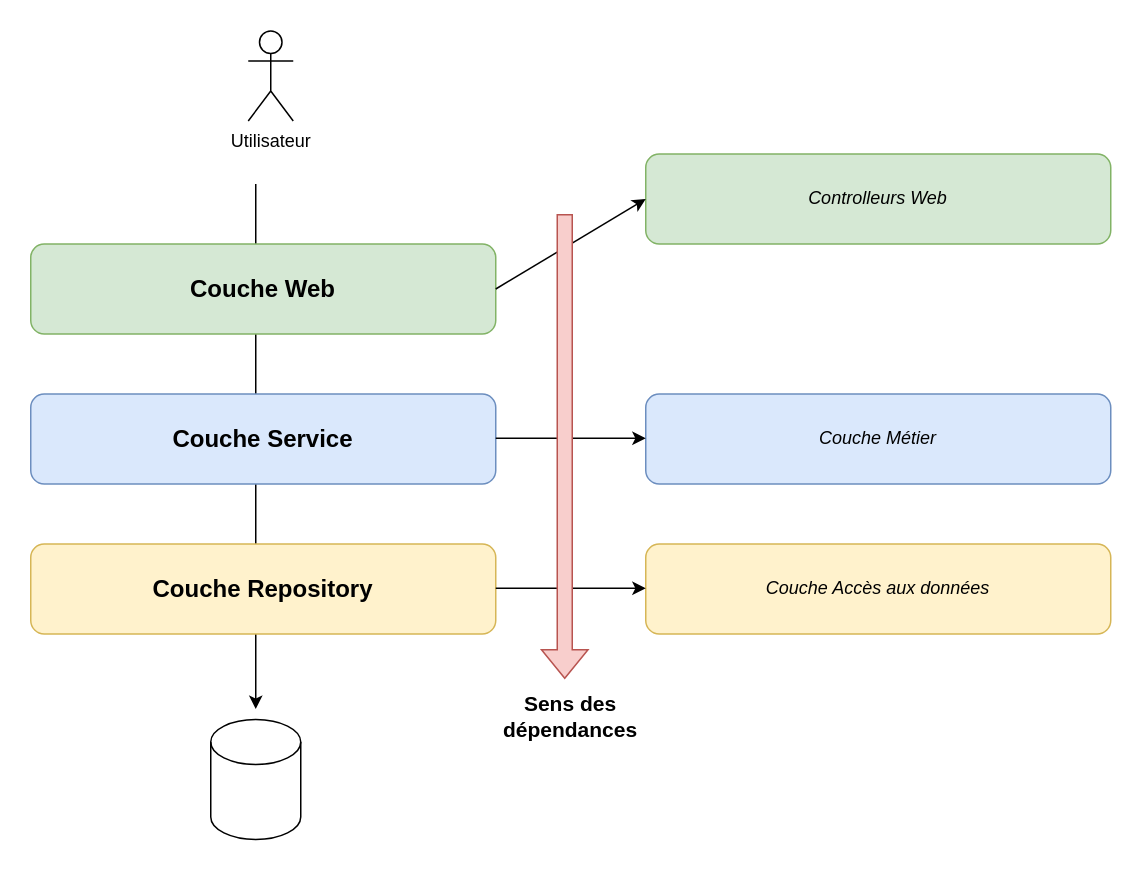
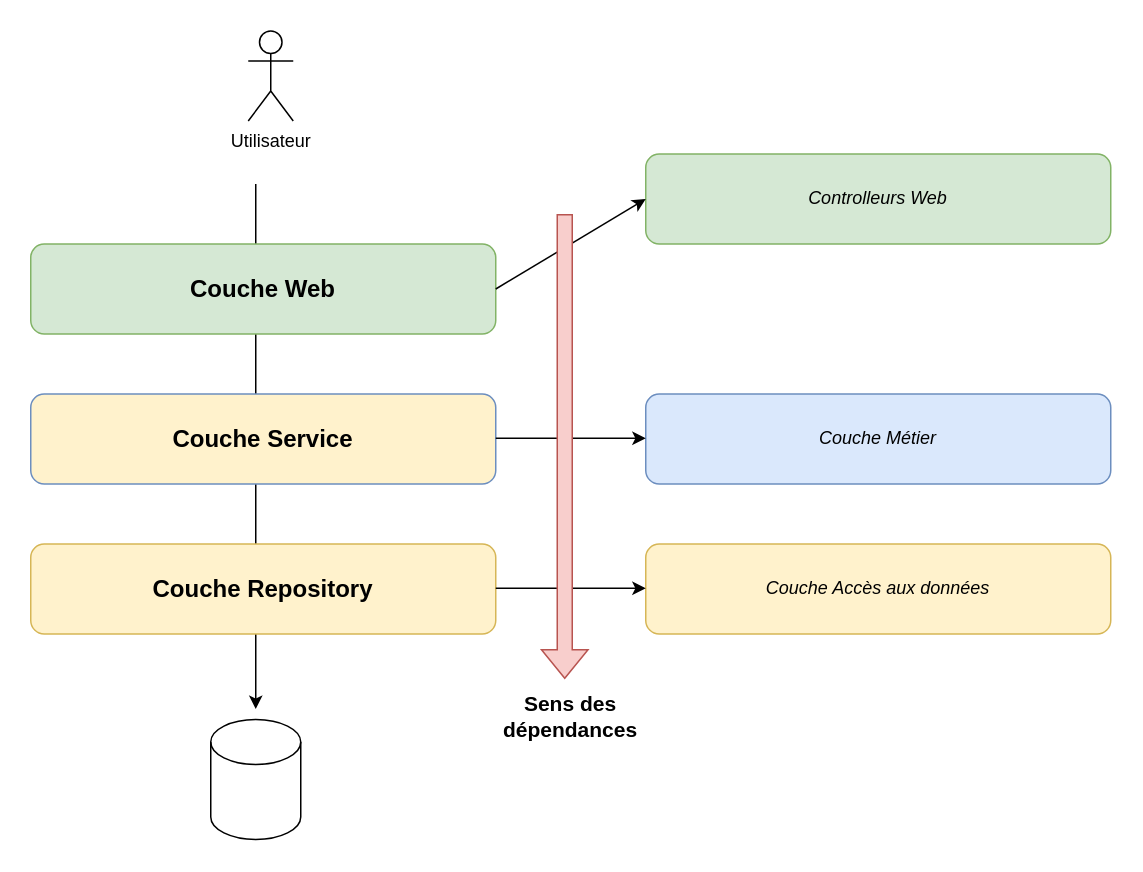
  <mxCell id="0" />
  <mxCell id="1" parent="0" />
  <mxCell id="2" value="" style="endArrow=classic;html=1;rounded=0;" parent="1" edge="1"><mxGeometry width="50" height="50" relative="1" as="geometry"><mxPoint x="170" y="122" as="sourcePoint" /><mxPoint x="170" y="472" as="targetPoint" /></mxGeometry></mxCell>
  <mxCell id="3" value="Couche Web" style="rounded=1;whiteSpace=wrap;html=1;fillColor=#d5e8d4;strokeColor=#82b366;fontSize=16;fontStyle=1" parent="1" vertex="1"><mxGeometry x="20" y="162" width="310" height="60" as="geometry" /></mxCell>
- <mxCell id="4" value="Couche Service" style="rounded=1;whiteSpace=wrap;html=1;fillColor=#dae8fc;strokeColor=#6c8ebf;fontSize=16;fontStyle=1" parent="1" vertex="1"><mxGeometry x="20" y="262" width="310" height="60" as="geometry" /></mxCell>
+ <mxCell id="4" value="Couche Service" style="rounded=1;whiteSpace=wrap;html=1;fillColor=#fff2cc;strokeColor=#6c8ebf;fontSize=16;fontStyle=1;" parent="1" vertex="1"><mxGeometry x="20" y="262" width="310" height="60" as="geometry" /></mxCell>
  <mxCell id="5" value="Couche Repository" style="rounded=1;whiteSpace=wrap;html=1;fillColor=#fff2cc;strokeColor=#d6b656;fontSize=16;fontStyle=1" parent="1" vertex="1"><mxGeometry x="20" y="362" width="310" height="60" as="geometry" /></mxCell>
  <mxCell id="6" value="Controlleurs Web" style="rounded=1;whiteSpace=wrap;html=1;fillColor=#d5e8d4;strokeColor=#82b366;fontStyle=2" parent="1" vertex="1"><mxGeometry x="430" y="102" width="310" height="60" as="geometry" /></mxCell>
  <mxCell id="7" value="Couche Métier" style="rounded=1;whiteSpace=wrap;html=1;fillColor=#dae8fc;strokeColor=#6c8ebf;fontStyle=2" parent="1" vertex="1"><mxGeometry x="430" y="262" width="310" height="60" as="geometry" /></mxCell>
  <mxCell id="8" value="Couche Accès aux données" style="rounded=1;whiteSpace=wrap;html=1;fillColor=#fff2cc;strokeColor=#d6b656;fontStyle=2" parent="1" vertex="1"><mxGeometry x="430" y="362" width="310" height="60" as="geometry" /></mxCell>
  <mxCell id="9" value="" style="endArrow=classic;html=1;rounded=0;entryX=0;entryY=0.5;entryDx=0;entryDy=0;" parent="1" target="6" edge="1"><mxGeometry width="50" height="50" relative="1" as="geometry"><mxPoint x="330" y="192" as="sourcePoint" /><mxPoint x="380" y="142" as="targetPoint" /></mxGeometry></mxCell>
  <mxCell id="10" value="" style="endArrow=classic;html=1;rounded=0;entryX=0;entryY=0.5;entryDx=0;entryDy=0;" parent="1" edge="1"><mxGeometry width="50" height="50" relative="1" as="geometry"><mxPoint x="330" y="291.5" as="sourcePoint" /><mxPoint x="430" y="291.5" as="targetPoint" /></mxGeometry></mxCell>
  <mxCell id="11" value="" style="endArrow=classic;html=1;rounded=0;entryX=0;entryY=0.5;entryDx=0;entryDy=0;" parent="1" edge="1"><mxGeometry width="50" height="50" relative="1" as="geometry"><mxPoint x="330" y="391.5" as="sourcePoint" /><mxPoint x="430" y="391.5" as="targetPoint" /></mxGeometry></mxCell>
  <mxCell id="12" value="Sens des dépendances" style="text;html=1;strokeColor=none;fillColor=none;align=center;verticalAlign=middle;whiteSpace=wrap;rounded=0;fontStyle=1;fontSize=14;rotation=0;" parent="1" vertex="1"><mxGeometry x="310" y="462" width="140" height="30" as="geometry" /></mxCell>
  <mxCell id="13" value="" style="shape=flexArrow;endArrow=classic;html=1;rounded=0;fillColor=#f8cecc;strokeColor=#b85450;" parent="1" edge="1"><mxGeometry width="50" height="50" relative="1" as="geometry"><mxPoint x="376" y="142" as="sourcePoint" /><mxPoint x="376" y="452" as="targetPoint" /></mxGeometry></mxCell>
  <mxCell id="14" value="Utilisateur" style="shape=umlActor;verticalLabelPosition=bottom;verticalAlign=top;html=1;outlineConnect=0;" parent="1" vertex="1"><mxGeometry x="165" y="20" width="30" height="60" as="geometry" /></mxCell>
  <mxCell id="15" value="" style="shape=cylinder3;whiteSpace=wrap;html=1;boundedLbl=1;backgroundOutline=1;size=15;" parent="1" vertex="1"><mxGeometry x="140" y="479" width="60" height="80" as="geometry" /></mxCell>
